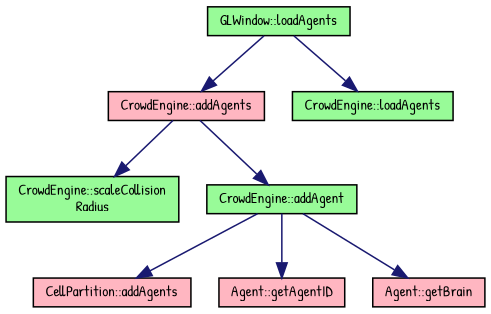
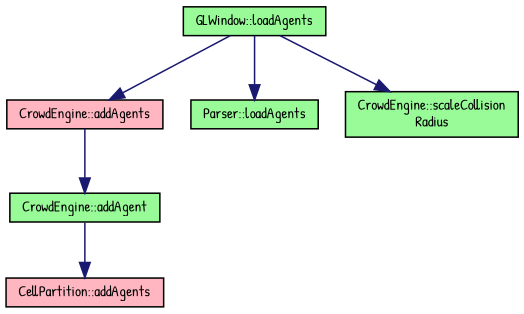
  digraph {
    fontname="Patrick Hand"
    rankdir=TB
    node [color=black fillcolor=palegreen fontname="Patrick Hand" fontsize=10 shape=record style=filled]
    edge [color=midnightblue fontname="Patrick Hand" fontsize=10 labelfontname=FreeSans labelfontsize=10 style=solid]
    n1 [fontcolor=black height=0.2 label="GLWindow::loadAgents" width=0.4]
    n2 [fillcolor=lightpink height=0.2 label="CrowdEngine::addAgents" width=0.4]
-   n3 [height=0.2 label="CrowdEngine::loadAgents" width=0.4]
+   n3 [height=0.2 label="Parser::loadAgents" width=0.4]
    n4 [height=0.2 label="CrowdEngine::scaleCollision\lRadius" width=0.4]
    n5 [height=0.2 label="CrowdEngine::addAgent" width=0.4]
    n6 [fillcolor=lightpink height=0.2 label="CellPartition::addAgents" width=0.4]
-   n7 [fillcolor=lightpink height=0.2 label="Agent::getAgentID" width=0.4]
-   n8 [fillcolor=lightpink height=0.2 label="Agent::getBrain" width=0.4]
    n1 -> n2
    n1 -> n3
-   n2 -> n4
+   n1 -> n4
    n2 -> n5
    n5 -> n6
-   n5 -> n7
-   n5 -> n8
  }
